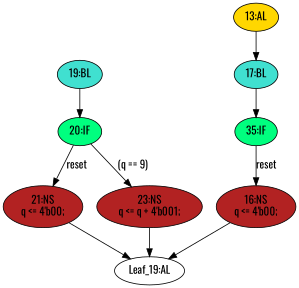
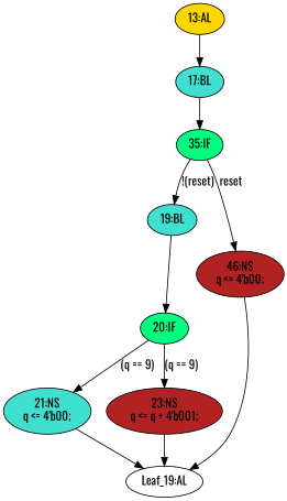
  strict digraph {
    fontname=Oswald
    node [fillcolor=firebrick fontname=Oswald statements="[]" style=filled typ=NonblockingSubstitution]
    edge [cond="[]" fontname=Oswald lineno=None]
    n1 [ast="<pyverilog.vparser.ast.IfStatement object at 0x7f79bb72aa50>" fillcolor=springgreen label="35:IF" typ=IfStatement]
    n2 [ast="<pyverilog.vparser.ast.Block object at 0x7f79bb72a9d0>" fillcolor=turquoise label="19:BL" typ=Block]
-   n3 [ast="<pyverilog.vparser.ast.NonblockingSubstitution object at 0x7f79bb72aa90>" label="16:NS\nq <= 4'b00;" statements="[<pyverilog.vparser.ast.NonblockingSubstitution object at 0x7f79bb72aa90>]"]
+   n3 [ast="<pyverilog.vparser.ast.NonblockingSubstitution object at 0x7f79bb72aa90>" label="46:NS\nq <= 4'b00;" statements="[<pyverilog.vparser.ast.NonblockingSubstitution object at 0x7f79bb72aa90>]"]
    n4 [ast="<pyverilog.vparser.ast.IfStatement object at 0x7f79bb72a490>" fillcolor=springgreen label="20:IF" typ=IfStatement]
    n5 [def_var="['q']" label="Leaf_19:AL" fillcolor="" statements="" style="" typ=""]
-   n6 [ast="<pyverilog.vparser.ast.NonblockingSubstitution object at 0x7f79bb72a7d0>" label="21:NS\nq <= 4'b00;" statements="[<pyverilog.vparser.ast.NonblockingSubstitution object at 0x7f79bb72a7d0>]"]
+   n6 [ast="<pyverilog.vparser.ast.NonblockingSubstitution object at 0x7f79bb72a7d0>" fillcolor=turquoise label="21:NS\nq <= 4'b00;" statements="[<pyverilog.vparser.ast.NonblockingSubstitution object at 0x7f79bb72a7d0>]"]
    n7 [ast="<pyverilog.vparser.ast.NonblockingSubstitution object at 0x7f79bb72a590>" label="23:NS\nq <= q + 4'b001;" statements="[<pyverilog.vparser.ast.NonblockingSubstitution object at 0x7f79bb72a590>]"]
    n8 [ast="<pyverilog.vparser.ast.Block object at 0x7f79bb72aa10>" fillcolor=turquoise label="17:BL" typ=Block]
    n9 [ast="<pyverilog.vparser.ast.Always object at 0x7f79bb72ac50>" clk_sens=True fillcolor=gold label="13:AL" sens="['clk', 'reset']" typ=Always use_var="['reset', 'q']"]
+   n1 -> n2 [cond="['reset']" label="!(reset)" lineno=15]
    n1 -> n3 [cond="['reset']" label=reset lineno=15]
    n2 -> n4
    n3 -> n5
-   n4 -> n6 [cond="['q']" label=reset lineno=20]
+   n4 -> n6 [cond="['q']" label="(q == 9)" lineno=20]
    n4 -> n7 [cond="['q']" label="(q == 9)" lineno=20]
    n6 -> n5
    n7 -> n5
    n8 -> n1
    n9 -> n8
  }
